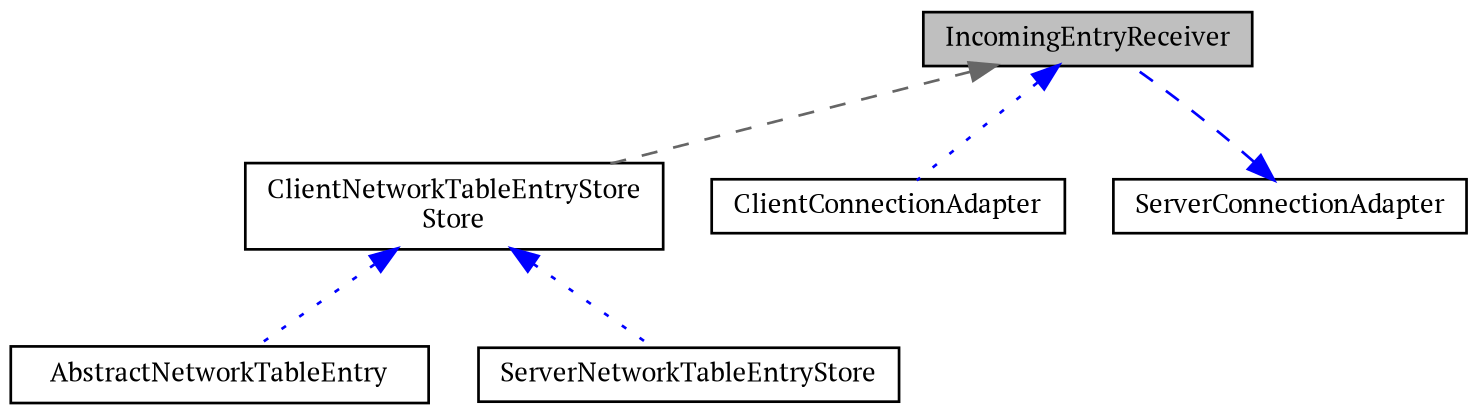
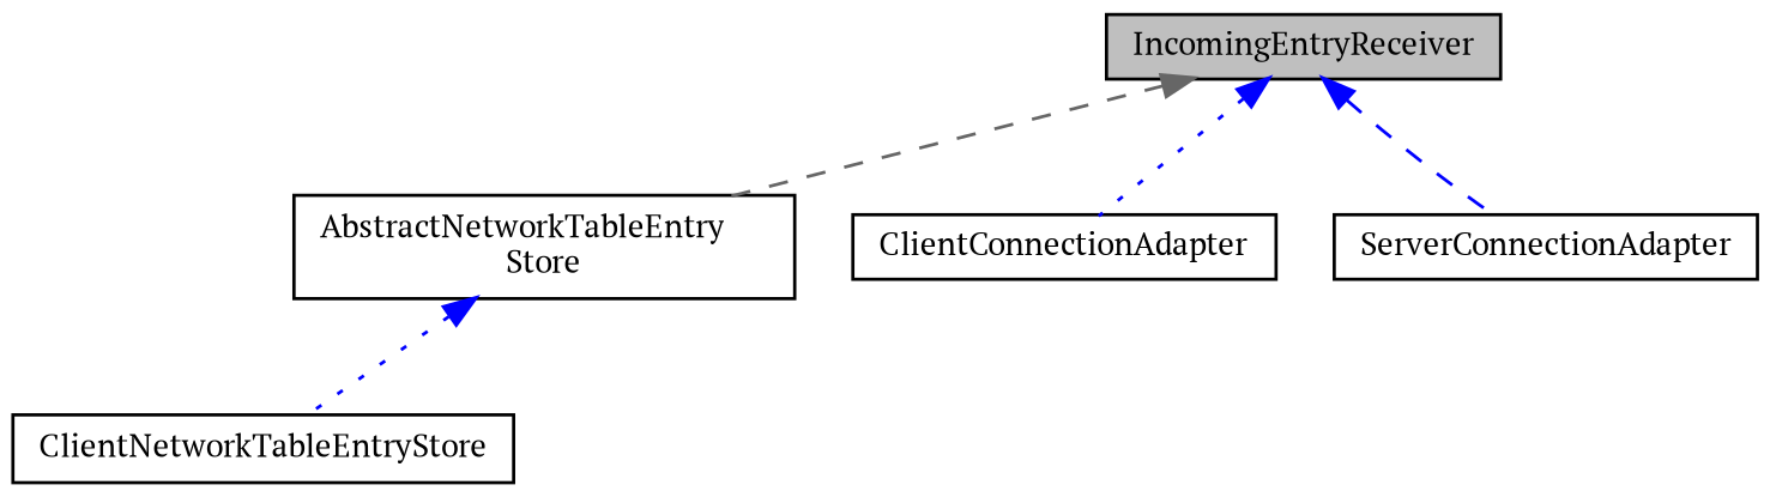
  digraph {
    fontname="PT Serif"
    node [color=black fontname="PT Serif" fontsize=10 shape=record]
    edge [color=blue dir=back fontname="PT Serif" fontsize=10 labelfontname=FreeSans labelfontsize=10 style=dotted]
    n1 [fillcolor=grey75 fontcolor=black height=0.2 label=IncomingEntryReceiver style=filled width=0.4]
-   n2 [height=0.2 label="ClientNetworkTableEntryStore\lStore" width=0.4]
+   n2 [height=0.2 label="AbstractNetworkTableEntry\lStore" width=0.4]
    n3 [height=0.2 label=ClientConnectionAdapter width=0.4]
    n4 [height=0.2 label=ServerConnectionAdapter width=0.4]
-   n5 [height=0.2 label=AbstractNetworkTableEntry width=0.4]
-   n6 [height=0.2 label=ServerNetworkTableEntryStore width=0.4]
+   n5 [height=0.2 label=ClientNetworkTableEntryStore width=0.4]
    n1 -> n2 [color=gray40 style=dashed]
    n1 -> n3
-   n4 -> n1 [style=dashed]
+   n1 -> n4 [style=dashed]
    n2 -> n5
-   n2 -> n6
  }
